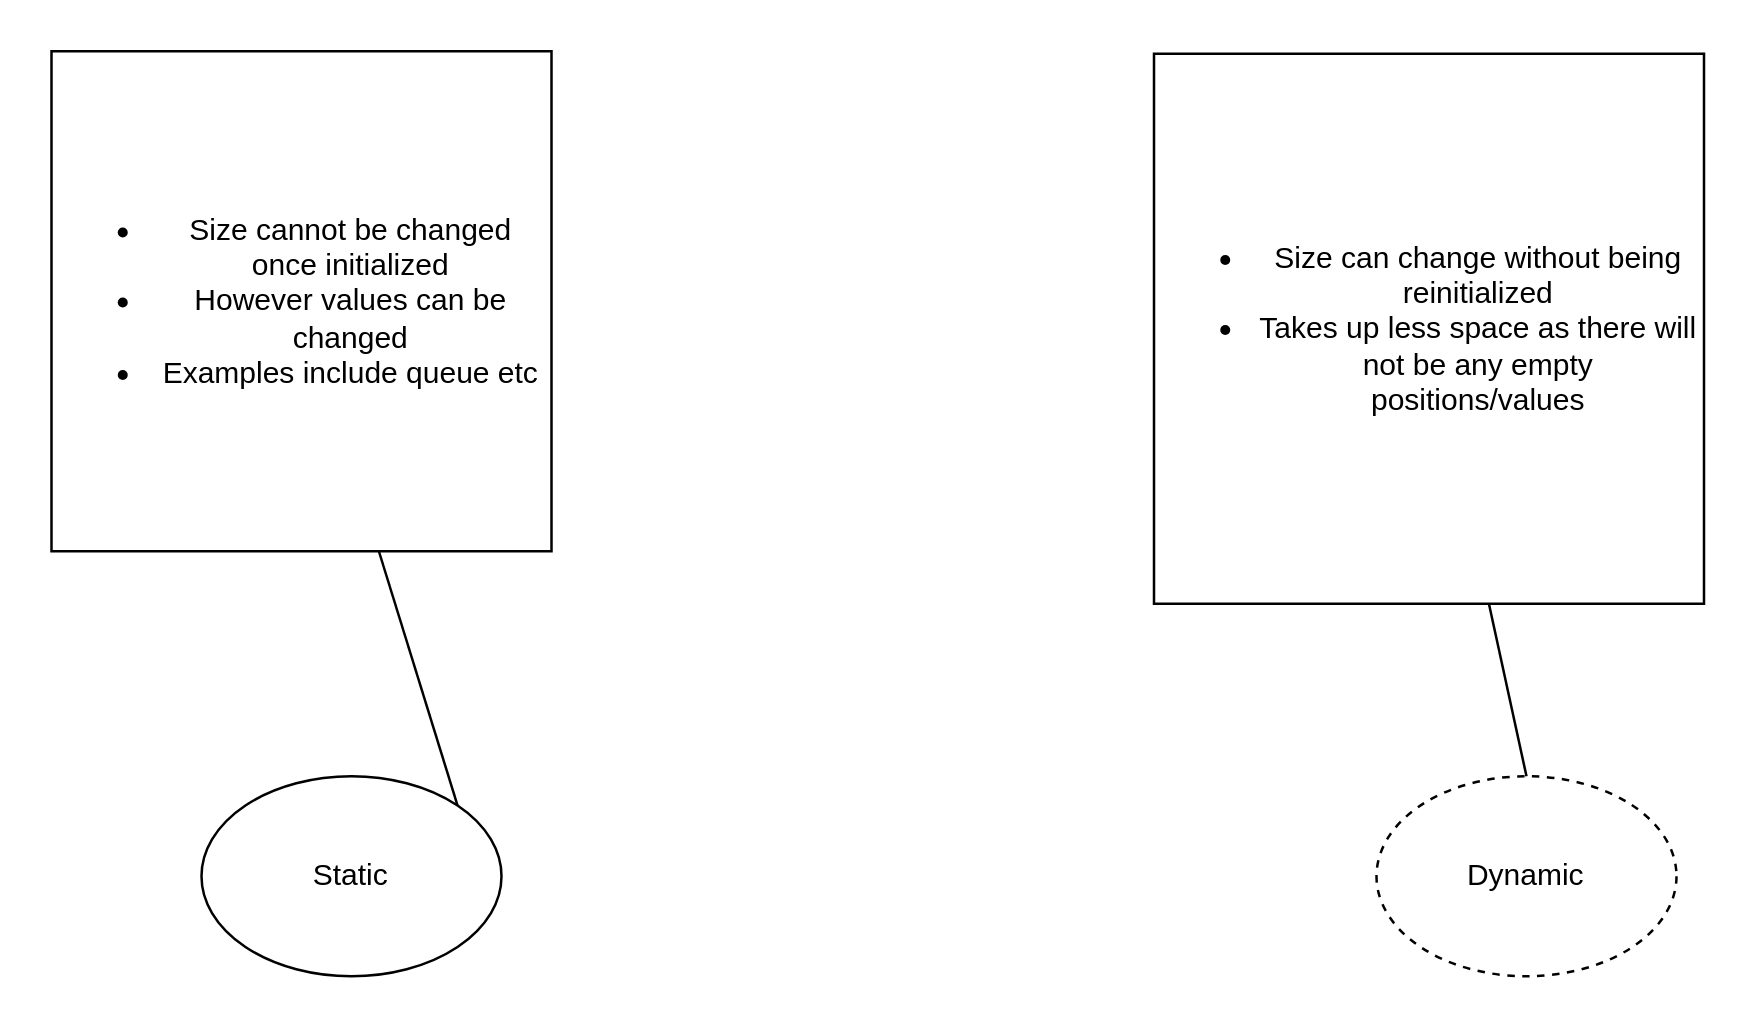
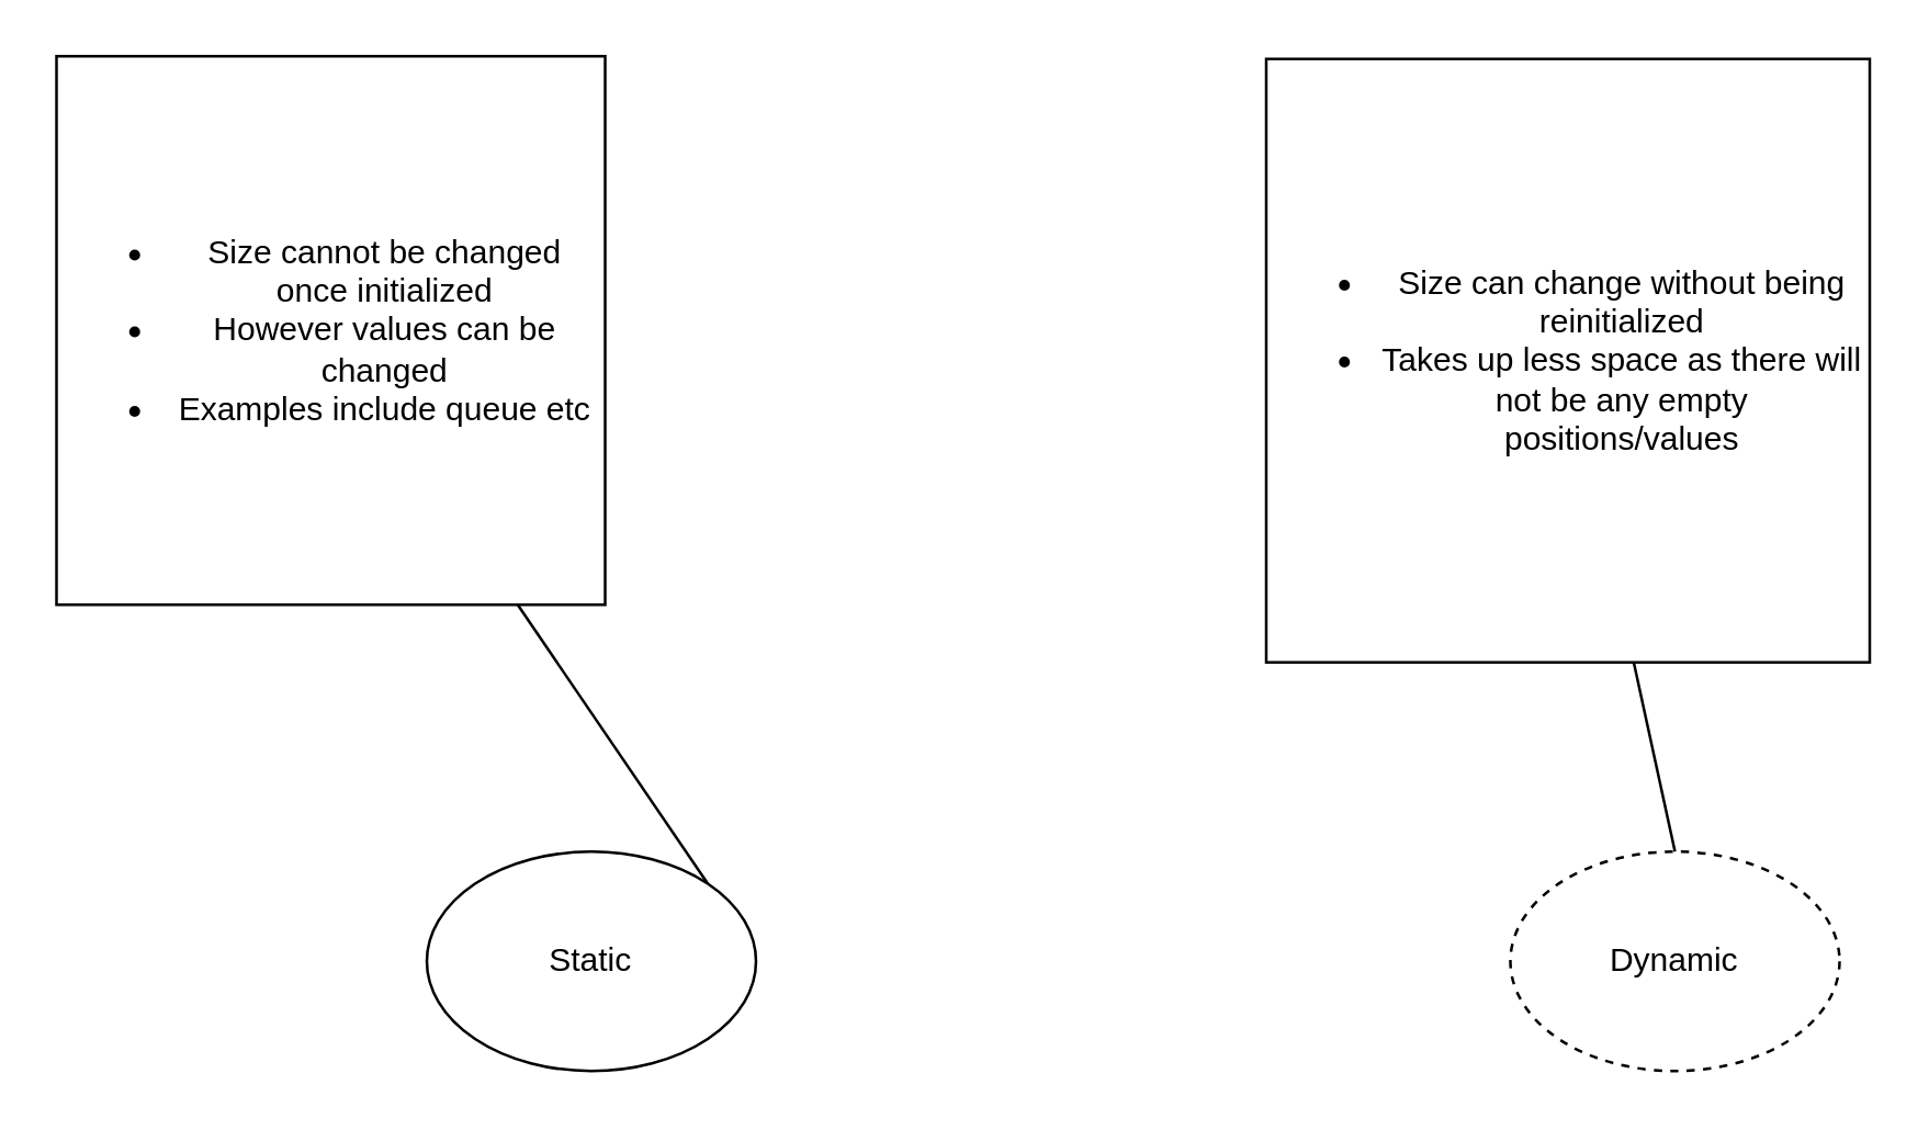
  <mxCell id="0" />
  <mxCell id="1" parent="0" />
- <mxCell id="2" value="Static" style="ellipse;whiteSpace=wrap;html=1;" vertex="1" parent="1"><mxGeometry x="80" y="310" width="120" height="80" as="geometry" /></mxCell>
+ <mxCell id="2" value="Static" style="ellipse;whiteSpace=wrap;html=1;" vertex="1" parent="1"><mxGeometry x="155" y="310" width="120" height="80" as="geometry" /></mxCell>
  <mxCell id="3" value="Dynamic" style="ellipse;whiteSpace=wrap;html=1;dashed=1;" vertex="1" parent="1"><mxGeometry x="550" y="310" width="120" height="80" as="geometry" /></mxCell>
  <mxCell id="4" value="" style="endArrow=none;html=1;exitX=1;exitY=0;exitDx=0;exitDy=0;" edge="1" parent="1" source="2" target="5"><mxGeometry width="50" height="50" relative="1" as="geometry"><mxPoint x="350" y="370" as="sourcePoint" /><mxPoint x="210" y="240" as="targetPoint" /></mxGeometry></mxCell>
  <mxCell id="5" value="&lt;ul&gt;&lt;li&gt;Size cannot be changed once initialized&lt;/li&gt;&lt;li&gt;However values can be changed&lt;/li&gt;&lt;li&gt;Examples include queue etc&lt;/li&gt;&lt;/ul&gt;" style="whiteSpace=wrap;html=1;aspect=fixed;" vertex="1" parent="1"><mxGeometry x="20" y="20" width="200" height="200" as="geometry" /></mxCell>
  <mxCell id="6" value="&lt;ul&gt;&lt;li&gt;Size can change without being reinitialized&lt;/li&gt;&lt;li&gt;Takes up less space as there will not be any empty positions/values&lt;/li&gt;&lt;/ul&gt;" style="whiteSpace=wrap;html=1;aspect=fixed;" vertex="1" parent="1"><mxGeometry x="461" y="21" width="220" height="220" as="geometry" /></mxCell>
  <mxCell id="7" value="" style="endArrow=none;html=1;exitX=0.5;exitY=0;exitDx=0;exitDy=0;" edge="1" parent="1" source="3" target="6"><mxGeometry width="50" height="50" relative="1" as="geometry"><mxPoint x="350" y="130" as="sourcePoint" /><mxPoint x="400" y="80" as="targetPoint" /></mxGeometry></mxCell>
